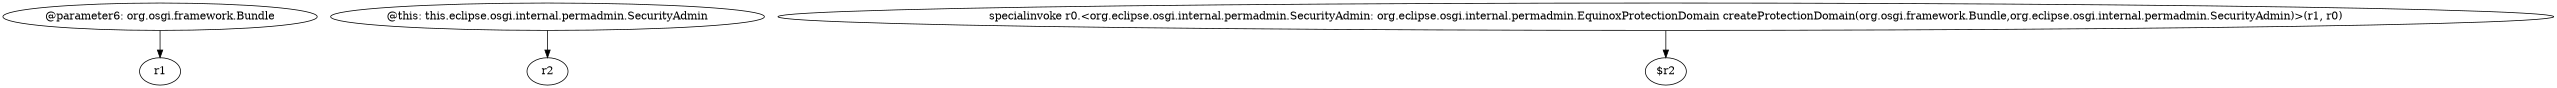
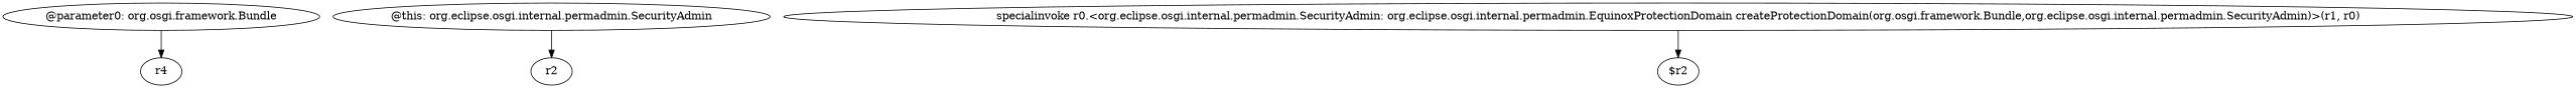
  digraph {
-   n1 [label="@parameter6: org.osgi.framework.Bundle"]
-   n2 [label=r1]
-   n3 [label="@this: this.eclipse.osgi.internal.permadmin.SecurityAdmin"]
+   n1 [label="@parameter0: org.osgi.framework.Bundle"]
+   n2 [label=r4]
+   n3 [label="@this: org.eclipse.osgi.internal.permadmin.SecurityAdmin"]
    n4 [label=r2]
    n5 [label="specialinvoke r0.<org.eclipse.osgi.internal.permadmin.SecurityAdmin: org.eclipse.osgi.internal.permadmin.EquinoxProtectionDomain createProtectionDomain(org.osgi.framework.Bundle,org.eclipse.osgi.internal.permadmin.SecurityAdmin)>(r1, r0)"]
    n6 [label="$r2"]
    n1 -> n2
    n3 -> n4
    n5 -> n6
  }
